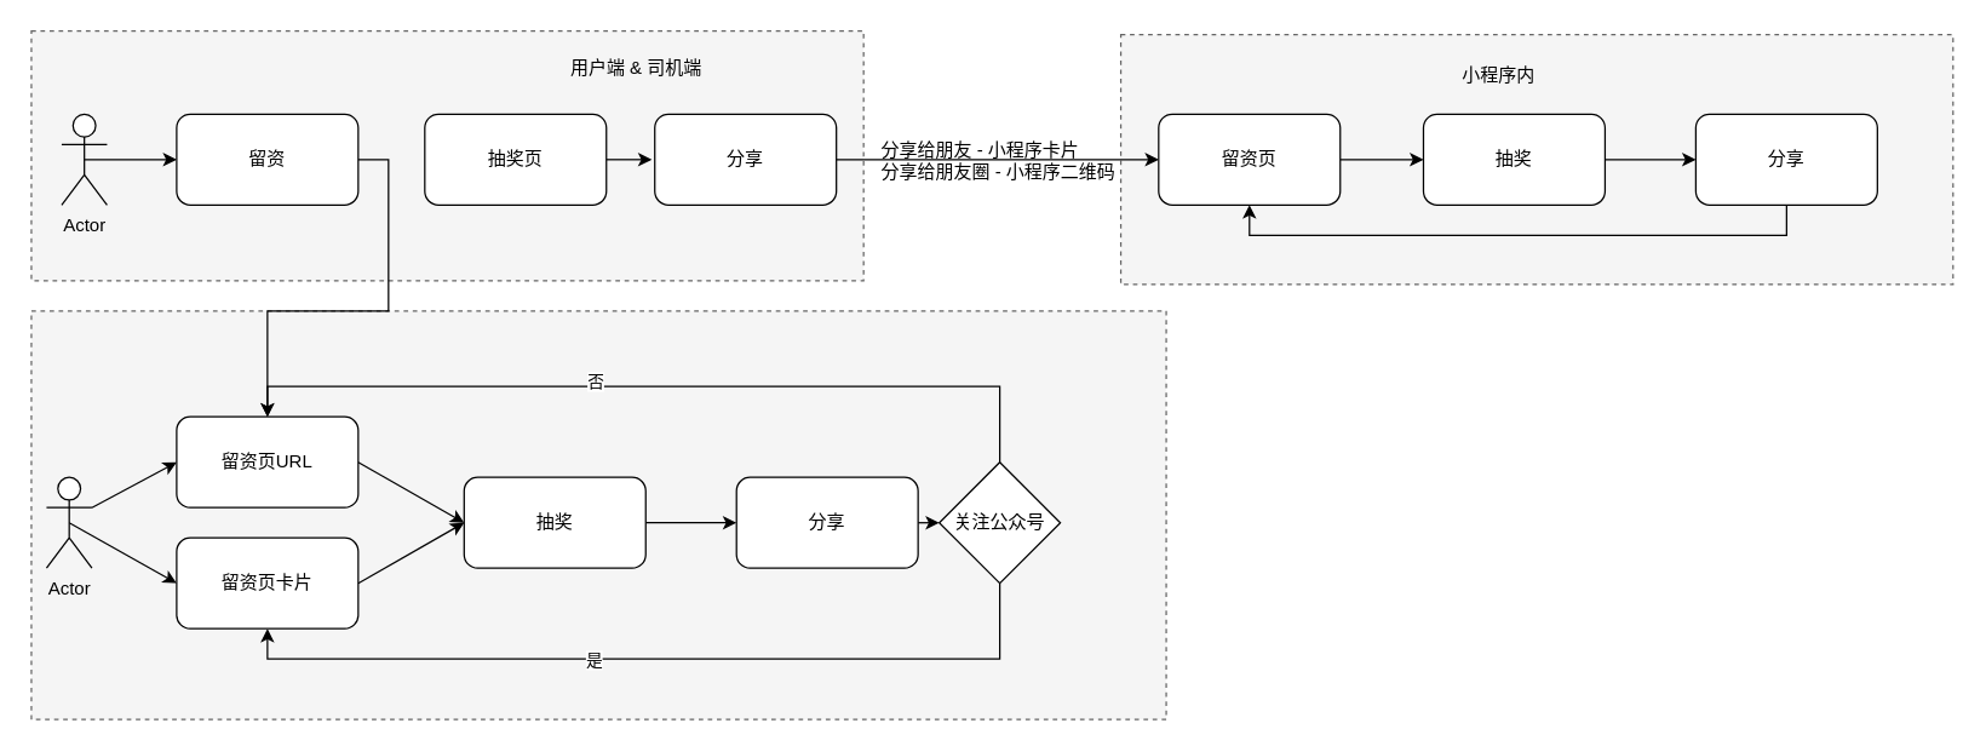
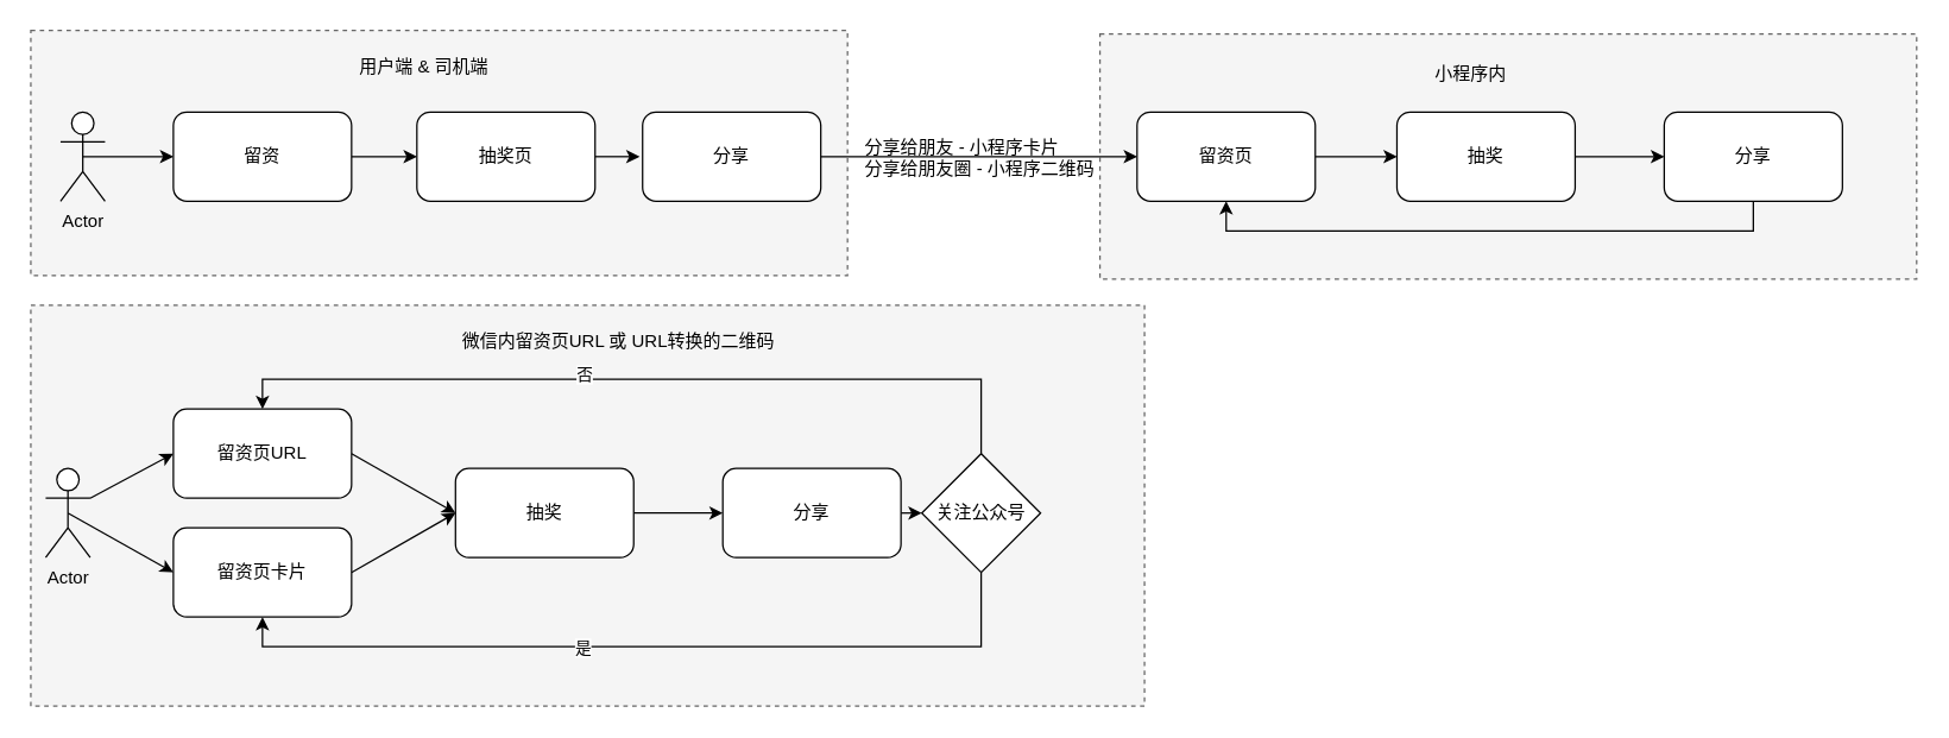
  <mxCell id="0" />
  <mxCell id="1" parent="0" />
  <mxCell id="2" value="" style="rounded=0;whiteSpace=wrap;html=1;dashed=1;strokeColor=#666666;fillColor=#f5f5f5;fontColor=#333333;" vertex="1" parent="1"><mxGeometry x="20" y="205" width="750" height="270" as="geometry" /></mxCell>
  <mxCell id="3" value="" style="rounded=0;whiteSpace=wrap;html=1;dashed=1;strokeColor=#666666;fillColor=#f5f5f5;fontColor=#333333;" vertex="1" parent="1"><mxGeometry x="740" y="22.5" width="550" height="165" as="geometry" /></mxCell>
  <mxCell id="4" value="" style="rounded=0;whiteSpace=wrap;html=1;dashed=1;strokeColor=#666666;fillColor=#f5f5f5;fontColor=#333333;" vertex="1" parent="1"><mxGeometry x="20" y="20" width="550" height="165" as="geometry" /></mxCell>
- <mxCell id="5" value="用户端 &amp;amp; 司机端" style="text;html=1;strokeColor=none;fillColor=none;align=center;verticalAlign=middle;whiteSpace=wrap;rounded=0;" vertex="1" parent="1"><mxGeometry x="365" y="35" width="110" height="20" as="geometry" /></mxCell>
- <mxCell id="6" style="edgeStyle=orthogonalEdgeStyle;rounded=0;orthogonalLoop=1;jettySize=auto;html=1;exitX=1;exitY=0.5;exitDx=0;exitDy=0;strokeColor=#000000;" edge="1" parent="1" source="7" target="31"><mxGeometry relative="1" as="geometry" /></mxCell>
+ <mxCell id="5" value="用户端 &amp;amp; 司机端" style="text;html=1;strokeColor=none;fillColor=none;align=center;verticalAlign=middle;whiteSpace=wrap;rounded=0;" vertex="1" parent="1"><mxGeometry x="230" y="35" width="110" height="20" as="geometry" /></mxCell>
+ <mxCell id="6" style="edgeStyle=orthogonalEdgeStyle;rounded=0;orthogonalLoop=1;jettySize=auto;html=1;exitX=1;exitY=0.5;exitDx=0;exitDy=0;entryX=0;entryY=0.5;entryDx=0;entryDy=0;strokeColor=#000000;" edge="1" parent="1" source="7" target="9"><mxGeometry relative="1" as="geometry" /></mxCell>
  <mxCell id="7" value="留资" style="rounded=1;whiteSpace=wrap;html=1;" vertex="1" parent="1"><mxGeometry x="116" y="75" width="120" height="60" as="geometry" /></mxCell>
  <mxCell id="8" style="edgeStyle=orthogonalEdgeStyle;rounded=0;orthogonalLoop=1;jettySize=auto;html=1;exitX=1;exitY=0.5;exitDx=0;exitDy=0;strokeColor=#000000;" edge="1" parent="1" source="9"><mxGeometry relative="1" as="geometry"><mxPoint x="430" y="105" as="targetPoint" /></mxGeometry></mxCell>
  <mxCell id="9" value="抽奖页" style="rounded=1;whiteSpace=wrap;html=1;" vertex="1" parent="1"><mxGeometry x="280" y="75" width="120" height="60" as="geometry" /></mxCell>
  <mxCell id="10" style="edgeStyle=none;rounded=0;orthogonalLoop=1;jettySize=auto;html=1;exitX=1;exitY=0.5;exitDx=0;exitDy=0;entryX=0;entryY=0.5;entryDx=0;entryDy=0;strokeColor=#000000;" edge="1" parent="1" source="11" target="14"><mxGeometry relative="1" as="geometry" /></mxCell>
  <mxCell id="11" value="分享" style="rounded=1;whiteSpace=wrap;html=1;" vertex="1" parent="1"><mxGeometry x="432" y="75" width="120" height="60" as="geometry" /></mxCell>
  <mxCell id="12" value="分享给朋友 - 小程序卡片&lt;br&gt;分享给朋友圈 - 小程序二维码" style="text;html=1;strokeColor=none;fillColor=none;align=left;verticalAlign=middle;whiteSpace=wrap;rounded=0;" vertex="1" parent="1"><mxGeometry x="580" y="75" width="180" height="62.5" as="geometry" /></mxCell>
  <mxCell id="13" style="edgeStyle=none;rounded=0;orthogonalLoop=1;jettySize=auto;html=1;exitX=1;exitY=0.5;exitDx=0;exitDy=0;entryX=0;entryY=0.5;entryDx=0;entryDy=0;strokeColor=#000000;" edge="1" parent="1" source="14" target="16"><mxGeometry relative="1" as="geometry" /></mxCell>
  <mxCell id="14" value="留资页" style="rounded=1;whiteSpace=wrap;html=1;" vertex="1" parent="1"><mxGeometry x="765" y="75" width="120" height="60" as="geometry" /></mxCell>
  <mxCell id="15" style="edgeStyle=none;rounded=0;orthogonalLoop=1;jettySize=auto;html=1;exitX=1;exitY=0.5;exitDx=0;exitDy=0;entryX=0;entryY=0.5;entryDx=0;entryDy=0;strokeColor=#000000;" edge="1" parent="1" source="16" target="18"><mxGeometry relative="1" as="geometry" /></mxCell>
  <mxCell id="16" value="抽奖" style="rounded=1;whiteSpace=wrap;html=1;" vertex="1" parent="1"><mxGeometry x="940" y="75" width="120" height="60" as="geometry" /></mxCell>
  <mxCell id="17" style="edgeStyle=orthogonalEdgeStyle;rounded=0;orthogonalLoop=1;jettySize=auto;html=1;exitX=0.5;exitY=1;exitDx=0;exitDy=0;entryX=0.5;entryY=1;entryDx=0;entryDy=0;strokeColor=#000000;" edge="1" parent="1" source="18" target="14"><mxGeometry relative="1" as="geometry" /></mxCell>
  <mxCell id="18" value="分享" style="rounded=1;whiteSpace=wrap;html=1;" vertex="1" parent="1"><mxGeometry x="1120" y="75" width="120" height="60" as="geometry" /></mxCell>
  <mxCell id="19" style="edgeStyle=none;rounded=0;orthogonalLoop=1;jettySize=auto;html=1;exitX=1;exitY=0.5;exitDx=0;exitDy=0;entryX=0;entryY=0.5;entryDx=0;entryDy=0;strokeColor=#000000;" edge="1" parent="1" source="20" target="22"><mxGeometry relative="1" as="geometry" /></mxCell>
  <mxCell id="20" value="抽奖" style="rounded=1;whiteSpace=wrap;html=1;" vertex="1" parent="1"><mxGeometry x="306" y="315" width="120" height="60" as="geometry" /></mxCell>
  <mxCell id="21" style="edgeStyle=none;rounded=0;orthogonalLoop=1;jettySize=auto;html=1;exitX=1;exitY=0.5;exitDx=0;exitDy=0;entryX=0;entryY=0.5;entryDx=0;entryDy=0;strokeColor=#000000;" edge="1" parent="1" source="22" target="29"><mxGeometry relative="1" as="geometry" /></mxCell>
  <mxCell id="22" value="分享" style="rounded=1;whiteSpace=wrap;html=1;" vertex="1" parent="1"><mxGeometry x="486" y="315" width="120" height="60" as="geometry" /></mxCell>
  <mxCell id="23" style="edgeStyle=orthogonalEdgeStyle;rounded=0;orthogonalLoop=1;jettySize=auto;html=1;exitX=0.5;exitY=0.5;exitDx=0;exitDy=0;exitPerimeter=0;entryX=0;entryY=0.5;entryDx=0;entryDy=0;" edge="1" parent="1" source="24" target="7"><mxGeometry relative="1" as="geometry" /></mxCell>
  <mxCell id="24" value="Actor" style="shape=umlActor;verticalLabelPosition=bottom;verticalAlign=top;html=1;outlineConnect=0;" vertex="1" parent="1"><mxGeometry x="40" y="75" width="30" height="60" as="geometry" /></mxCell>
  <mxCell id="25" style="edgeStyle=orthogonalEdgeStyle;rounded=0;orthogonalLoop=1;jettySize=auto;html=1;exitX=0.5;exitY=1;exitDx=0;exitDy=0;entryX=0.5;entryY=1;entryDx=0;entryDy=0;strokeColor=#000000;" edge="1" parent="1" source="29" target="35"><mxGeometry relative="1" as="geometry" /></mxCell>
  <mxCell id="26" value="是" style="edgeLabel;html=1;align=center;verticalAlign=middle;resizable=0;points=[];" vertex="1" connectable="0" parent="25"><mxGeometry x="0.169" y="-4" relative="1" as="geometry"><mxPoint x="5" y="4" as="offset" /></mxGeometry></mxCell>
  <mxCell id="27" style="edgeStyle=orthogonalEdgeStyle;rounded=0;orthogonalLoop=1;jettySize=auto;html=1;exitX=0.5;exitY=0;exitDx=0;exitDy=0;entryX=0.5;entryY=0;entryDx=0;entryDy=0;strokeColor=#000000;" edge="1" parent="1" source="29" target="31"><mxGeometry relative="1" as="geometry" /></mxCell>
  <mxCell id="28" value="否" style="edgeLabel;html=1;align=center;verticalAlign=middle;resizable=0;points=[];" vertex="1" connectable="0" parent="27"><mxGeometry x="0.149" y="-4" relative="1" as="geometry"><mxPoint as="offset" /></mxGeometry></mxCell>
  <mxCell id="29" value="关注公众号" style="rhombus;whiteSpace=wrap;html=1;" vertex="1" parent="1"><mxGeometry x="620" y="305" width="80" height="80" as="geometry" /></mxCell>
  <mxCell id="30" style="edgeStyle=none;rounded=0;orthogonalLoop=1;jettySize=auto;html=1;exitX=1;exitY=0.5;exitDx=0;exitDy=0;entryX=0;entryY=0.5;entryDx=0;entryDy=0;strokeColor=#000000;" edge="1" parent="1" source="31" target="20"><mxGeometry relative="1" as="geometry" /></mxCell>
  <mxCell id="31" value="留资页URL" style="rounded=1;whiteSpace=wrap;html=1;" vertex="1" parent="1"><mxGeometry x="116" y="275" width="120" height="60" as="geometry" /></mxCell>
  <mxCell id="32" value="小程序内" style="text;html=1;strokeColor=none;fillColor=none;align=center;verticalAlign=middle;whiteSpace=wrap;rounded=0;" vertex="1" parent="1"><mxGeometry x="960" y="35" width="60" height="30" as="geometry" /></mxCell>
+ <mxCell id="33" value="微信内留资页URL 或 URL转换的二维码" style="text;html=1;strokeColor=none;fillColor=none;align=center;verticalAlign=middle;whiteSpace=wrap;rounded=0;" vertex="1" parent="1"><mxGeometry x="306" y="215" width="220" height="30" as="geometry" /></mxCell>
  <mxCell id="34" style="edgeStyle=none;rounded=0;orthogonalLoop=1;jettySize=auto;html=1;exitX=1;exitY=0.5;exitDx=0;exitDy=0;strokeColor=#000000;" edge="1" parent="1" source="35"><mxGeometry relative="1" as="geometry"><mxPoint x="306" y="345" as="targetPoint" /></mxGeometry></mxCell>
  <mxCell id="35" value="留资页卡片" style="rounded=1;whiteSpace=wrap;html=1;" vertex="1" parent="1"><mxGeometry x="116" y="355" width="120" height="60" as="geometry" /></mxCell>
  <mxCell id="36" style="edgeStyle=none;rounded=0;orthogonalLoop=1;jettySize=auto;html=1;exitX=1;exitY=0.333;exitDx=0;exitDy=0;exitPerimeter=0;entryX=0;entryY=0.5;entryDx=0;entryDy=0;strokeColor=#000000;" edge="1" parent="1" source="38" target="31"><mxGeometry relative="1" as="geometry" /></mxCell>
  <mxCell id="37" style="edgeStyle=none;rounded=0;orthogonalLoop=1;jettySize=auto;html=1;exitX=0.5;exitY=0.5;exitDx=0;exitDy=0;exitPerimeter=0;entryX=0;entryY=0.5;entryDx=0;entryDy=0;strokeColor=#000000;" edge="1" parent="1" source="38" target="35"><mxGeometry relative="1" as="geometry" /></mxCell>
  <mxCell id="38" value="Actor" style="shape=umlActor;verticalLabelPosition=bottom;verticalAlign=top;html=1;outlineConnect=0;" vertex="1" parent="1"><mxGeometry x="30" y="315" width="30" height="60" as="geometry" /></mxCell>
